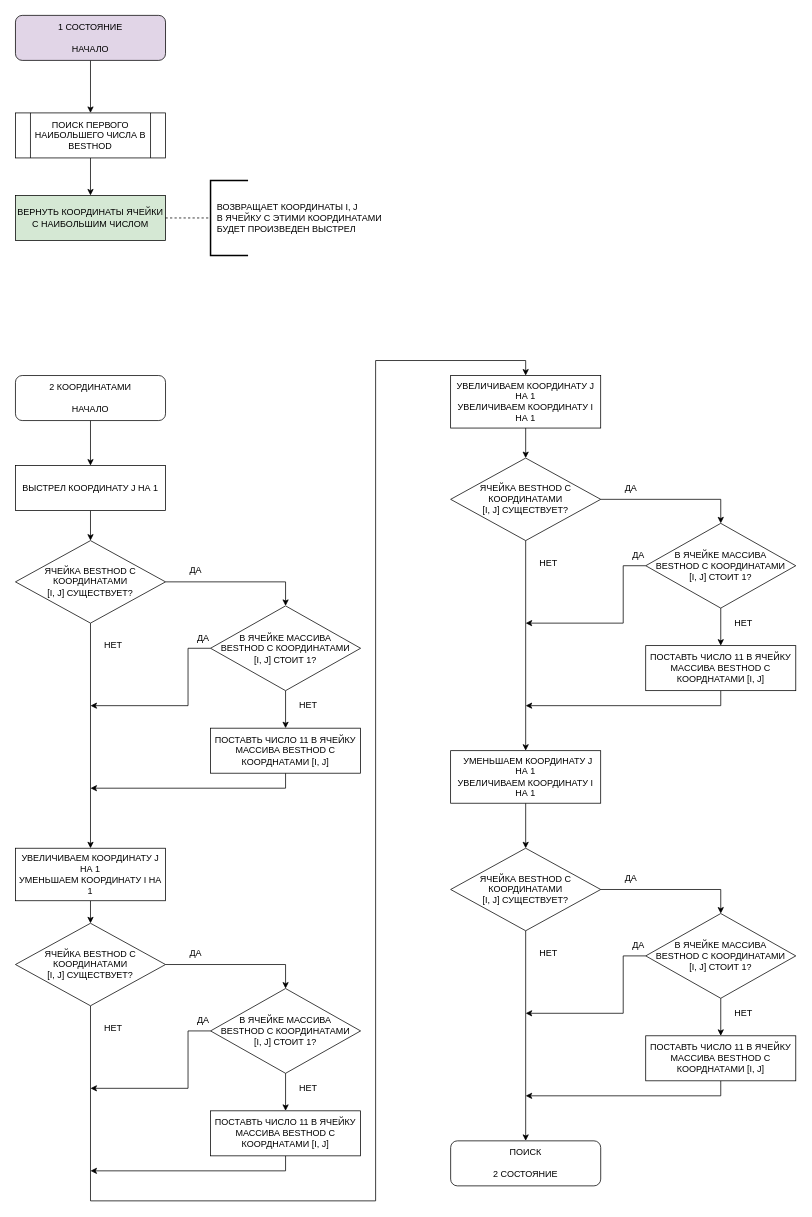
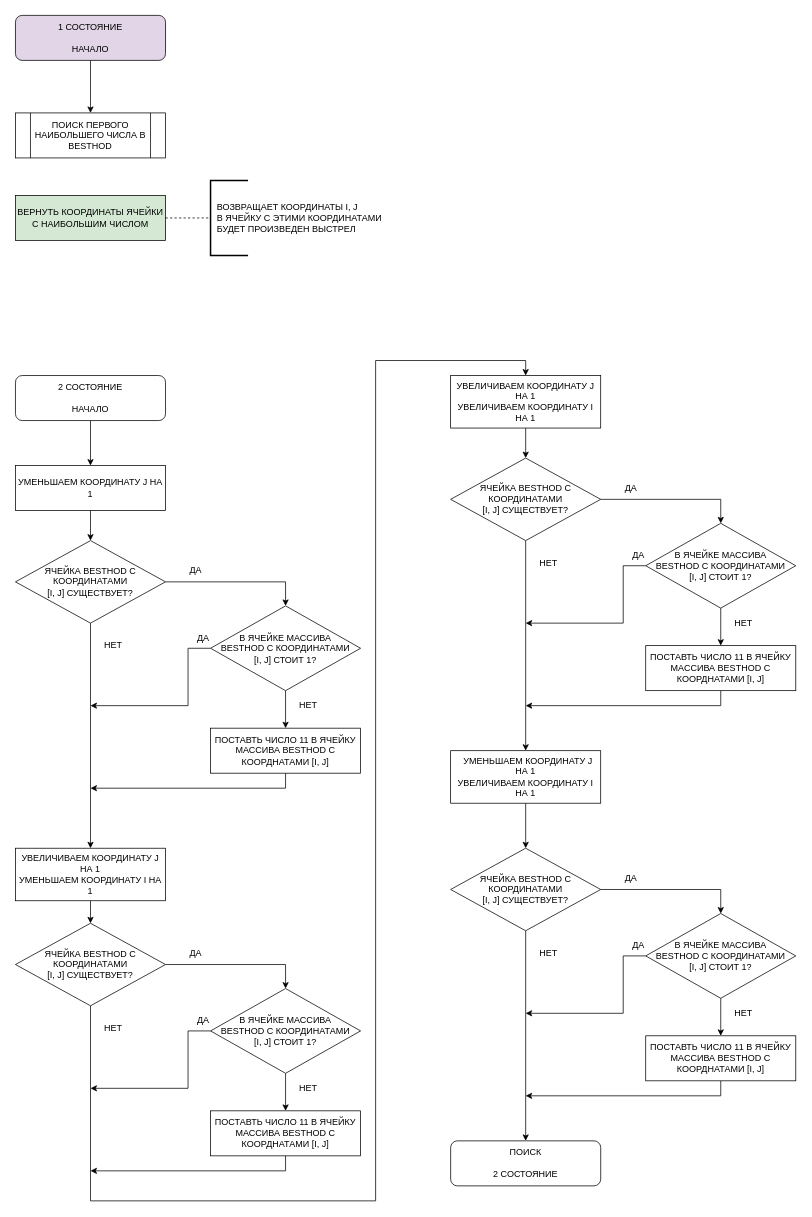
  <mxCell id="0" />
  <mxCell id="1" parent="0" />
- <mxCell id="2" style="edgeStyle=orthogonalEdgeStyle;rounded=0;orthogonalLoop=1;jettySize=auto;html=1;exitX=0.5;exitY=1;exitDx=0;exitDy=0;entryX=0.5;entryY=0;entryDx=0;entryDy=0;" edge="1" parent="1" source="3" target="4"><mxGeometry relative="1" as="geometry" /></mxCell>
  <mxCell id="3" value="ПОИСК ПЕРВОГО НАИБОЛЬШЕГО ЧИСЛА В BESTHOD" style="shape=process;whiteSpace=wrap;html=1;backgroundOutline=1;" vertex="1" parent="1"><mxGeometry x="20" y="150" width="200" height="60" as="geometry" /></mxCell>
  <mxCell id="4" value="ВЕРНУТЬ КООРДИНАТЫ ЯЧЕЙКИ С НАИБОЛЬШИМ ЧИСЛОМ" style="rounded=0;whiteSpace=wrap;html=1;fillColor=#d5e8d4;" vertex="1" parent="1"><mxGeometry x="20" y="260" width="200" height="60" as="geometry" /></mxCell>
  <mxCell id="5" style="edgeStyle=orthogonalEdgeStyle;rounded=0;orthogonalLoop=1;jettySize=auto;html=1;exitX=0.5;exitY=1;exitDx=0;exitDy=0;entryX=0.5;entryY=0;entryDx=0;entryDy=0;" edge="1" parent="1" source="6" target="3"><mxGeometry relative="1" as="geometry" /></mxCell>
  <mxCell id="6" value="1 СОСТОЯНИЕ&lt;br&gt;&lt;br&gt;НАЧАЛО" style="rounded=1;whiteSpace=wrap;html=1;fillColor=#e1d5e7;" vertex="1" parent="1"><mxGeometry x="20" y="20" width="200" height="60" as="geometry" /></mxCell>
  <mxCell id="7" value="" style="endArrow=none;dashed=1;html=1;rounded=0;exitX=1;exitY=0.5;exitDx=0;exitDy=0;entryX=0;entryY=0.5;entryDx=0;entryDy=0;entryPerimeter=0;" edge="1" parent="1" source="4" target="8"><mxGeometry width="50" height="50" relative="1" as="geometry"><mxPoint x="290" y="310" as="sourcePoint" /><mxPoint x="320" y="290" as="targetPoint" /></mxGeometry></mxCell>
  <mxCell id="8" value="&amp;nbsp; ВОЗВРАЩАЕТ КООРДИНАТЫ I, J&lt;br&gt;&amp;nbsp; В ЯЧЕЙКУ С ЭТИМИ КООРДИНАТАМИ &lt;br&gt;&amp;nbsp; БУДЕТ ПРОИЗВЕДЕН ВЫСТРЕЛ" style="strokeWidth=2;html=1;shape=mxgraph.flowchart.annotation_1;align=left;pointerEvents=1;" vertex="1" parent="1"><mxGeometry x="280" y="240" width="50" height="100" as="geometry" /></mxCell>
  <mxCell id="9" style="edgeStyle=orthogonalEdgeStyle;rounded=0;orthogonalLoop=1;jettySize=auto;html=1;exitX=0.5;exitY=1;exitDx=0;exitDy=0;entryX=0.5;entryY=0;entryDx=0;entryDy=0;" edge="1" parent="1" source="10" target="12"><mxGeometry relative="1" as="geometry"><mxPoint x="120" y="610" as="targetPoint" /></mxGeometry></mxCell>
- <mxCell id="10" value="2 КООРДИНАТАМИ&lt;br&gt;&lt;br&gt;НАЧАЛО" style="rounded=1;whiteSpace=wrap;html=1;" vertex="1" parent="1"><mxGeometry x="20" y="500" width="200" height="60" as="geometry" /></mxCell>
+ <mxCell id="10" value="2 СОСТОЯНИЕ&lt;br&gt;&lt;br&gt;НАЧАЛО" style="rounded=1;whiteSpace=wrap;html=1;" vertex="1" parent="1"><mxGeometry x="20" y="500" width="200" height="60" as="geometry" /></mxCell>
  <mxCell id="11" style="edgeStyle=orthogonalEdgeStyle;rounded=0;orthogonalLoop=1;jettySize=auto;html=1;exitX=0.5;exitY=1;exitDx=0;exitDy=0;entryX=0.5;entryY=0;entryDx=0;entryDy=0;" edge="1" parent="1" source="12" target="15"><mxGeometry relative="1" as="geometry" /></mxCell>
- <mxCell id="12" value="ВЫСТРЕЛ КООРДИНАТУ J НА 1" style="rounded=0;whiteSpace=wrap;html=1;" vertex="1" parent="1"><mxGeometry x="20" y="620" width="200" height="60" as="geometry" /></mxCell>
+ <mxCell id="12" value="УМЕНЬШАЕМ КООРДИНАТУ J НА 1" style="rounded=0;whiteSpace=wrap;html=1;" vertex="1" parent="1"><mxGeometry x="20" y="620" width="200" height="60" as="geometry" /></mxCell>
  <mxCell id="13" style="edgeStyle=orthogonalEdgeStyle;rounded=0;orthogonalLoop=1;jettySize=auto;html=1;exitX=0.5;exitY=1;exitDx=0;exitDy=0;entryX=0.5;entryY=0;entryDx=0;entryDy=0;" edge="1" parent="1" source="15" target="20"><mxGeometry relative="1" as="geometry" /></mxCell>
  <mxCell id="14" style="edgeStyle=orthogonalEdgeStyle;rounded=0;orthogonalLoop=1;jettySize=auto;html=1;exitX=1;exitY=0.5;exitDx=0;exitDy=0;entryX=0.5;entryY=0;entryDx=0;entryDy=0;" edge="1" parent="1" source="15" target="24"><mxGeometry relative="1" as="geometry" /></mxCell>
  <mxCell id="15" value="ЯЧЕЙКА BESTHOD С КООРДИНАТАМИ&lt;br&gt;[I, J] СУЩЕСТВУЕТ?" style="rhombus;whiteSpace=wrap;html=1;" vertex="1" parent="1"><mxGeometry x="20" y="720" width="200" height="110" as="geometry" /></mxCell>
  <mxCell id="16" style="edgeStyle=orthogonalEdgeStyle;rounded=0;orthogonalLoop=1;jettySize=auto;html=1;exitX=0.5;exitY=1;exitDx=0;exitDy=0;" edge="1" parent="1" source="17"><mxGeometry relative="1" as="geometry"><mxPoint x="120" y="1050" as="targetPoint" /><Array as="points"><mxPoint x="380" y="1050" /><mxPoint x="120" y="1050" /></Array></mxGeometry></mxCell>
  <mxCell id="17" value="ПОСТАВТЬ ЧИСЛО 11 В ЯЧЕЙКУ МАССИВА BESTHOD С КООРДНАТАМИ [I, J]" style="rounded=0;whiteSpace=wrap;html=1;" vertex="1" parent="1"><mxGeometry x="280" y="970" width="200" height="60" as="geometry" /></mxCell>
  <mxCell id="18" value="ДА" style="text;html=1;align=center;verticalAlign=middle;resizable=0;points=[];autosize=1;strokeColor=none;fillColor=none;" vertex="1" parent="1"><mxGeometry x="245" y="750" width="30" height="20" as="geometry" /></mxCell>
  <mxCell id="19" style="edgeStyle=orthogonalEdgeStyle;rounded=0;orthogonalLoop=1;jettySize=auto;html=1;exitX=0.5;exitY=1;exitDx=0;exitDy=0;entryX=0.5;entryY=0;entryDx=0;entryDy=0;" edge="1" parent="1" source="20" target="29"><mxGeometry relative="1" as="geometry" /></mxCell>
  <mxCell id="20" value="УВЕЛИЧИВАЕМ КООРДИНАТУ J НА 1&lt;br&gt;УМЕНЬШАЕМ КООРДИНАТУ I НА 1" style="rounded=0;whiteSpace=wrap;html=1;" vertex="1" parent="1"><mxGeometry x="20" y="1130" width="200" height="70" as="geometry" /></mxCell>
  <mxCell id="21" value="НЕТ" style="text;html=1;align=center;verticalAlign=middle;resizable=0;points=[];autosize=1;strokeColor=none;fillColor=none;" vertex="1" parent="1"><mxGeometry x="130" y="850" width="40" height="20" as="geometry" /></mxCell>
  <mxCell id="22" style="edgeStyle=orthogonalEdgeStyle;rounded=0;orthogonalLoop=1;jettySize=auto;html=1;exitX=0.5;exitY=1;exitDx=0;exitDy=0;entryX=0.5;entryY=0;entryDx=0;entryDy=0;" edge="1" parent="1" source="24" target="17"><mxGeometry relative="1" as="geometry" /></mxCell>
  <mxCell id="23" style="edgeStyle=orthogonalEdgeStyle;rounded=0;orthogonalLoop=1;jettySize=auto;html=1;exitX=0;exitY=0.5;exitDx=0;exitDy=0;" edge="1" parent="1" source="24"><mxGeometry relative="1" as="geometry"><mxPoint x="120" y="940" as="targetPoint" /><Array as="points"><mxPoint x="250" y="864" /><mxPoint x="250" y="940" /></Array></mxGeometry></mxCell>
  <mxCell id="24" value="В ЯЧЕЙКЕ МАССИВА &lt;br&gt;BESTHOD С КООРДИНАТАМИ&lt;br&gt;[I, J] СТОИТ 1?" style="rhombus;whiteSpace=wrap;html=1;" vertex="1" parent="1"><mxGeometry x="280" y="807" width="200" height="113" as="geometry" /></mxCell>
  <mxCell id="25" value="НЕТ" style="text;html=1;align=center;verticalAlign=middle;resizable=0;points=[];autosize=1;strokeColor=none;fillColor=none;" vertex="1" parent="1"><mxGeometry x="390" y="930" width="40" height="20" as="geometry" /></mxCell>
  <mxCell id="26" value="ДА" style="text;html=1;align=center;verticalAlign=middle;resizable=0;points=[];autosize=1;strokeColor=none;fillColor=none;" vertex="1" parent="1"><mxGeometry x="255" y="840" width="30" height="20" as="geometry" /></mxCell>
  <mxCell id="27" style="edgeStyle=orthogonalEdgeStyle;rounded=0;orthogonalLoop=1;jettySize=auto;html=1;exitX=1;exitY=0.5;exitDx=0;exitDy=0;entryX=0.5;entryY=0;entryDx=0;entryDy=0;" edge="1" parent="1" source="29" target="36"><mxGeometry relative="1" as="geometry" /></mxCell>
  <mxCell id="28" style="edgeStyle=orthogonalEdgeStyle;rounded=0;orthogonalLoop=1;jettySize=auto;html=1;exitX=0.5;exitY=1;exitDx=0;exitDy=0;entryX=0.5;entryY=0;entryDx=0;entryDy=0;" edge="1" parent="1" source="29" target="40"><mxGeometry relative="1" as="geometry"><Array as="points"><mxPoint x="120" y="1600" /><mxPoint x="500" y="1600" /><mxPoint x="500" y="480" /><mxPoint x="700" y="480" /></Array></mxGeometry></mxCell>
  <mxCell id="29" value="ЯЧЕЙКА BESTHOD С КООРДИНАТАМИ&lt;br&gt;[I, J] СУЩЕСТВУЕТ?" style="rhombus;whiteSpace=wrap;html=1;" vertex="1" parent="1"><mxGeometry x="20" y="1230" width="200" height="110" as="geometry" /></mxCell>
  <mxCell id="30" style="edgeStyle=orthogonalEdgeStyle;rounded=0;orthogonalLoop=1;jettySize=auto;html=1;exitX=0.5;exitY=1;exitDx=0;exitDy=0;" edge="1" parent="1" source="31"><mxGeometry relative="1" as="geometry"><mxPoint x="120" y="1560" as="targetPoint" /><Array as="points"><mxPoint x="380" y="1560" /><mxPoint x="120" y="1560" /></Array></mxGeometry></mxCell>
  <mxCell id="31" value="ПОСТАВТЬ ЧИСЛО 11 В ЯЧЕЙКУ МАССИВА BESTHOD С КООРДНАТАМИ [I, J]" style="rounded=0;whiteSpace=wrap;html=1;" vertex="1" parent="1"><mxGeometry x="280" y="1480" width="200" height="60" as="geometry" /></mxCell>
  <mxCell id="32" value="ДА" style="text;html=1;align=center;verticalAlign=middle;resizable=0;points=[];autosize=1;strokeColor=none;fillColor=none;" vertex="1" parent="1"><mxGeometry x="245" y="1260" width="30" height="20" as="geometry" /></mxCell>
  <mxCell id="33" value="НЕТ" style="text;html=1;align=center;verticalAlign=middle;resizable=0;points=[];autosize=1;strokeColor=none;fillColor=none;" vertex="1" parent="1"><mxGeometry x="130" y="1360" width="40" height="20" as="geometry" /></mxCell>
  <mxCell id="34" style="edgeStyle=orthogonalEdgeStyle;rounded=0;orthogonalLoop=1;jettySize=auto;html=1;exitX=0.5;exitY=1;exitDx=0;exitDy=0;entryX=0.5;entryY=0;entryDx=0;entryDy=0;" edge="1" parent="1" source="36" target="31"><mxGeometry relative="1" as="geometry" /></mxCell>
  <mxCell id="35" style="edgeStyle=orthogonalEdgeStyle;rounded=0;orthogonalLoop=1;jettySize=auto;html=1;exitX=0;exitY=0.5;exitDx=0;exitDy=0;" edge="1" parent="1" source="36"><mxGeometry relative="1" as="geometry"><mxPoint x="120" y="1450" as="targetPoint" /><Array as="points"><mxPoint x="250" y="1374" /><mxPoint x="250" y="1450" /></Array></mxGeometry></mxCell>
  <mxCell id="36" value="В ЯЧЕЙКЕ МАССИВА &lt;br&gt;BESTHOD С КООРДИНАТАМИ&lt;br&gt;[I, J] СТОИТ 1?" style="rhombus;whiteSpace=wrap;html=1;" vertex="1" parent="1"><mxGeometry x="280" y="1317" width="200" height="113" as="geometry" /></mxCell>
  <mxCell id="37" value="НЕТ" style="text;html=1;align=center;verticalAlign=middle;resizable=0;points=[];autosize=1;strokeColor=none;fillColor=none;" vertex="1" parent="1"><mxGeometry x="390" y="1440" width="40" height="20" as="geometry" /></mxCell>
  <mxCell id="38" value="ДА" style="text;html=1;align=center;verticalAlign=middle;resizable=0;points=[];autosize=1;strokeColor=none;fillColor=none;" vertex="1" parent="1"><mxGeometry x="255" y="1350" width="30" height="20" as="geometry" /></mxCell>
  <mxCell id="39" style="edgeStyle=orthogonalEdgeStyle;rounded=0;orthogonalLoop=1;jettySize=auto;html=1;exitX=0.5;exitY=1;exitDx=0;exitDy=0;entryX=0.5;entryY=0;entryDx=0;entryDy=0;" edge="1" parent="1" source="40" target="43"><mxGeometry relative="1" as="geometry" /></mxCell>
  <mxCell id="40" value="УВЕЛИЧИВАЕМ КООРДИНАТУ J НА 1&lt;br&gt;УВЕЛИЧИВАЕМ КООРДИНАТУ I НА 1" style="rounded=0;whiteSpace=wrap;html=1;" vertex="1" parent="1"><mxGeometry x="600" y="500" width="200" height="70" as="geometry" /></mxCell>
  <mxCell id="41" style="edgeStyle=orthogonalEdgeStyle;rounded=0;orthogonalLoop=1;jettySize=auto;html=1;exitX=1;exitY=0.5;exitDx=0;exitDy=0;entryX=0.5;entryY=0;entryDx=0;entryDy=0;" edge="1" parent="1" source="43" target="50"><mxGeometry relative="1" as="geometry" /></mxCell>
  <mxCell id="42" style="edgeStyle=orthogonalEdgeStyle;rounded=0;orthogonalLoop=1;jettySize=auto;html=1;exitX=0.5;exitY=1;exitDx=0;exitDy=0;entryX=0.5;entryY=0;entryDx=0;entryDy=0;" edge="1" parent="1" source="43" target="54"><mxGeometry relative="1" as="geometry" /></mxCell>
  <mxCell id="43" value="ЯЧЕЙКА BESTHOD С КООРДИНАТАМИ&lt;br&gt;[I, J] СУЩЕСТВУЕТ?" style="rhombus;whiteSpace=wrap;html=1;" vertex="1" parent="1"><mxGeometry x="600" y="610" width="200" height="110" as="geometry" /></mxCell>
  <mxCell id="44" style="edgeStyle=orthogonalEdgeStyle;rounded=0;orthogonalLoop=1;jettySize=auto;html=1;exitX=0.5;exitY=1;exitDx=0;exitDy=0;" edge="1" parent="1" source="45"><mxGeometry relative="1" as="geometry"><mxPoint x="700" y="940" as="targetPoint" /><Array as="points"><mxPoint x="960" y="940" /><mxPoint x="700" y="940" /></Array></mxGeometry></mxCell>
  <mxCell id="45" value="ПОСТАВТЬ ЧИСЛО 11 В ЯЧЕЙКУ МАССИВА BESTHOD С КООРДНАТАМИ [I, J]" style="rounded=0;whiteSpace=wrap;html=1;" vertex="1" parent="1"><mxGeometry x="860" y="860" width="200" height="60" as="geometry" /></mxCell>
  <mxCell id="46" value="ДА" style="text;html=1;align=center;verticalAlign=middle;resizable=0;points=[];autosize=1;strokeColor=none;fillColor=none;" vertex="1" parent="1"><mxGeometry x="825" y="640" width="30" height="20" as="geometry" /></mxCell>
  <mxCell id="47" value="НЕТ" style="text;html=1;align=center;verticalAlign=middle;resizable=0;points=[];autosize=1;strokeColor=none;fillColor=none;" vertex="1" parent="1"><mxGeometry x="710" y="740" width="40" height="20" as="geometry" /></mxCell>
  <mxCell id="48" style="edgeStyle=orthogonalEdgeStyle;rounded=0;orthogonalLoop=1;jettySize=auto;html=1;exitX=0.5;exitY=1;exitDx=0;exitDy=0;entryX=0.5;entryY=0;entryDx=0;entryDy=0;" edge="1" parent="1" source="50" target="45"><mxGeometry relative="1" as="geometry" /></mxCell>
  <mxCell id="49" style="edgeStyle=orthogonalEdgeStyle;rounded=0;orthogonalLoop=1;jettySize=auto;html=1;exitX=0;exitY=0.5;exitDx=0;exitDy=0;" edge="1" parent="1" source="50"><mxGeometry relative="1" as="geometry"><mxPoint x="700" y="830" as="targetPoint" /><Array as="points"><mxPoint x="830" y="754" /><mxPoint x="830" y="830" /></Array></mxGeometry></mxCell>
  <mxCell id="50" value="В ЯЧЕЙКЕ МАССИВА &lt;br&gt;BESTHOD С КООРДИНАТАМИ&lt;br&gt;[I, J] СТОИТ 1?" style="rhombus;whiteSpace=wrap;html=1;" vertex="1" parent="1"><mxGeometry x="860" y="697" width="200" height="113" as="geometry" /></mxCell>
  <mxCell id="51" value="НЕТ" style="text;html=1;align=center;verticalAlign=middle;resizable=0;points=[];autosize=1;strokeColor=none;fillColor=none;" vertex="1" parent="1"><mxGeometry x="970" y="820" width="40" height="20" as="geometry" /></mxCell>
  <mxCell id="52" value="ДА" style="text;html=1;align=center;verticalAlign=middle;resizable=0;points=[];autosize=1;strokeColor=none;fillColor=none;" vertex="1" parent="1"><mxGeometry x="835" y="730" width="30" height="20" as="geometry" /></mxCell>
  <mxCell id="53" style="edgeStyle=orthogonalEdgeStyle;rounded=0;orthogonalLoop=1;jettySize=auto;html=1;exitX=0.5;exitY=1;exitDx=0;exitDy=0;entryX=0.5;entryY=0;entryDx=0;entryDy=0;" edge="1" parent="1" source="54" target="57"><mxGeometry relative="1" as="geometry" /></mxCell>
  <mxCell id="54" value="&amp;nbsp; УМЕНЬШАЕМ КООРДИНАТУ J НА 1&lt;br&gt;УВЕЛИЧИВАЕМ КООРДИНАТУ I НА 1" style="rounded=0;whiteSpace=wrap;html=1;" vertex="1" parent="1"><mxGeometry x="600" y="1000" width="200" height="70" as="geometry" /></mxCell>
  <mxCell id="55" style="edgeStyle=orthogonalEdgeStyle;rounded=0;orthogonalLoop=1;jettySize=auto;html=1;exitX=1;exitY=0.5;exitDx=0;exitDy=0;entryX=0.5;entryY=0;entryDx=0;entryDy=0;" edge="1" parent="1" source="57" target="64"><mxGeometry relative="1" as="geometry" /></mxCell>
  <mxCell id="56" style="edgeStyle=orthogonalEdgeStyle;rounded=0;orthogonalLoop=1;jettySize=auto;html=1;exitX=0.5;exitY=1;exitDx=0;exitDy=0;entryX=0.5;entryY=0;entryDx=0;entryDy=0;" edge="1" parent="1" source="57" target="67"><mxGeometry relative="1" as="geometry" /></mxCell>
  <mxCell id="57" value="ЯЧЕЙКА BESTHOD С КООРДИНАТАМИ&lt;br&gt;[I, J] СУЩЕСТВУЕТ?" style="rhombus;whiteSpace=wrap;html=1;" vertex="1" parent="1"><mxGeometry x="600" y="1130" width="200" height="110" as="geometry" /></mxCell>
  <mxCell id="58" style="edgeStyle=orthogonalEdgeStyle;rounded=0;orthogonalLoop=1;jettySize=auto;html=1;exitX=0.5;exitY=1;exitDx=0;exitDy=0;" edge="1" parent="1" source="59"><mxGeometry relative="1" as="geometry"><mxPoint x="700" y="1460" as="targetPoint" /><Array as="points"><mxPoint x="960" y="1460" /><mxPoint x="700" y="1460" /></Array></mxGeometry></mxCell>
  <mxCell id="59" value="ПОСТАВТЬ ЧИСЛО 11 В ЯЧЕЙКУ МАССИВА BESTHOD С КООРДНАТАМИ [I, J]" style="rounded=0;whiteSpace=wrap;html=1;" vertex="1" parent="1"><mxGeometry x="860" y="1380" width="200" height="60" as="geometry" /></mxCell>
  <mxCell id="60" value="ДА" style="text;html=1;align=center;verticalAlign=middle;resizable=0;points=[];autosize=1;strokeColor=none;fillColor=none;" vertex="1" parent="1"><mxGeometry x="825" y="1160" width="30" height="20" as="geometry" /></mxCell>
  <mxCell id="61" value="НЕТ" style="text;html=1;align=center;verticalAlign=middle;resizable=0;points=[];autosize=1;strokeColor=none;fillColor=none;" vertex="1" parent="1"><mxGeometry x="710" y="1260" width="40" height="20" as="geometry" /></mxCell>
  <mxCell id="62" style="edgeStyle=orthogonalEdgeStyle;rounded=0;orthogonalLoop=1;jettySize=auto;html=1;exitX=0.5;exitY=1;exitDx=0;exitDy=0;entryX=0.5;entryY=0;entryDx=0;entryDy=0;" edge="1" parent="1" source="64" target="59"><mxGeometry relative="1" as="geometry" /></mxCell>
  <mxCell id="63" style="edgeStyle=orthogonalEdgeStyle;rounded=0;orthogonalLoop=1;jettySize=auto;html=1;exitX=0;exitY=0.5;exitDx=0;exitDy=0;" edge="1" parent="1" source="64"><mxGeometry relative="1" as="geometry"><mxPoint x="700" y="1350" as="targetPoint" /><Array as="points"><mxPoint x="830" y="1274" /><mxPoint x="830" y="1350" /></Array></mxGeometry></mxCell>
  <mxCell id="64" value="В ЯЧЕЙКЕ МАССИВА &lt;br&gt;BESTHOD С КООРДИНАТАМИ&lt;br&gt;[I, J] СТОИТ 1?" style="rhombus;whiteSpace=wrap;html=1;" vertex="1" parent="1"><mxGeometry x="860" y="1217" width="200" height="113" as="geometry" /></mxCell>
  <mxCell id="65" value="НЕТ" style="text;html=1;align=center;verticalAlign=middle;resizable=0;points=[];autosize=1;strokeColor=none;fillColor=none;" vertex="1" parent="1"><mxGeometry x="970" y="1340" width="40" height="20" as="geometry" /></mxCell>
  <mxCell id="66" value="ДА" style="text;html=1;align=center;verticalAlign=middle;resizable=0;points=[];autosize=1;strokeColor=none;fillColor=none;" vertex="1" parent="1"><mxGeometry x="835" y="1250" width="30" height="20" as="geometry" /></mxCell>
  <mxCell id="67" value="ПОИСК&lt;br&gt;&lt;br&gt;2 СОСТОЯНИЕ" style="rounded=1;whiteSpace=wrap;html=1;" vertex="1" parent="1"><mxGeometry x="600" y="1520" width="200" height="60" as="geometry" /></mxCell>
